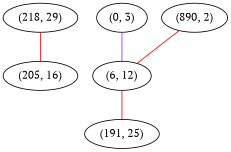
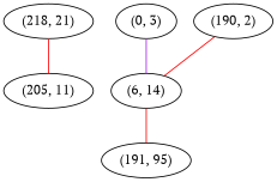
  graph {
    fontname="PT Serif"
    node [fontname="PT Serif"]
    edge [color=red fontname="PT Serif" weight=1]
-   "(218, 21)" [label="(218, 29)"]
-   "(205, 16)"
+   "(218, 21)"
+   "(205, 16)" [label="(205, 11)"]
    n3 [label="(0, 3)"]
-   "(6, 12)"
-   "(191, 95)" [label="(191, 25)"]
-   "(190, 2)" [label="(890, 2)"]
+   "(6, 12)" [label="(6, 14)"]
+   "(191, 95)"
+   "(190, 2)"
    "(218, 21)" -- "(205, 16)"
    n3 -- "(6, 12)" [color=purple weight=4]
    "(6, 12)" -- "(191, 95)"
    "(190, 2)" -- "(6, 12)"
  }
